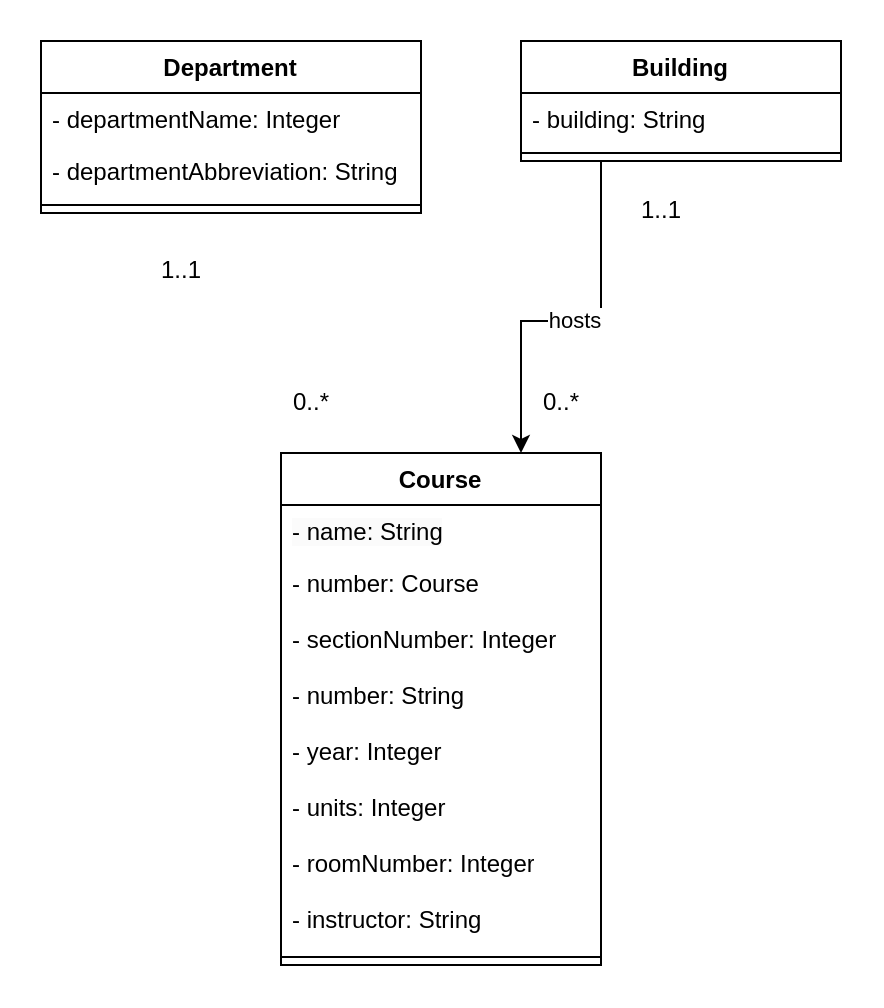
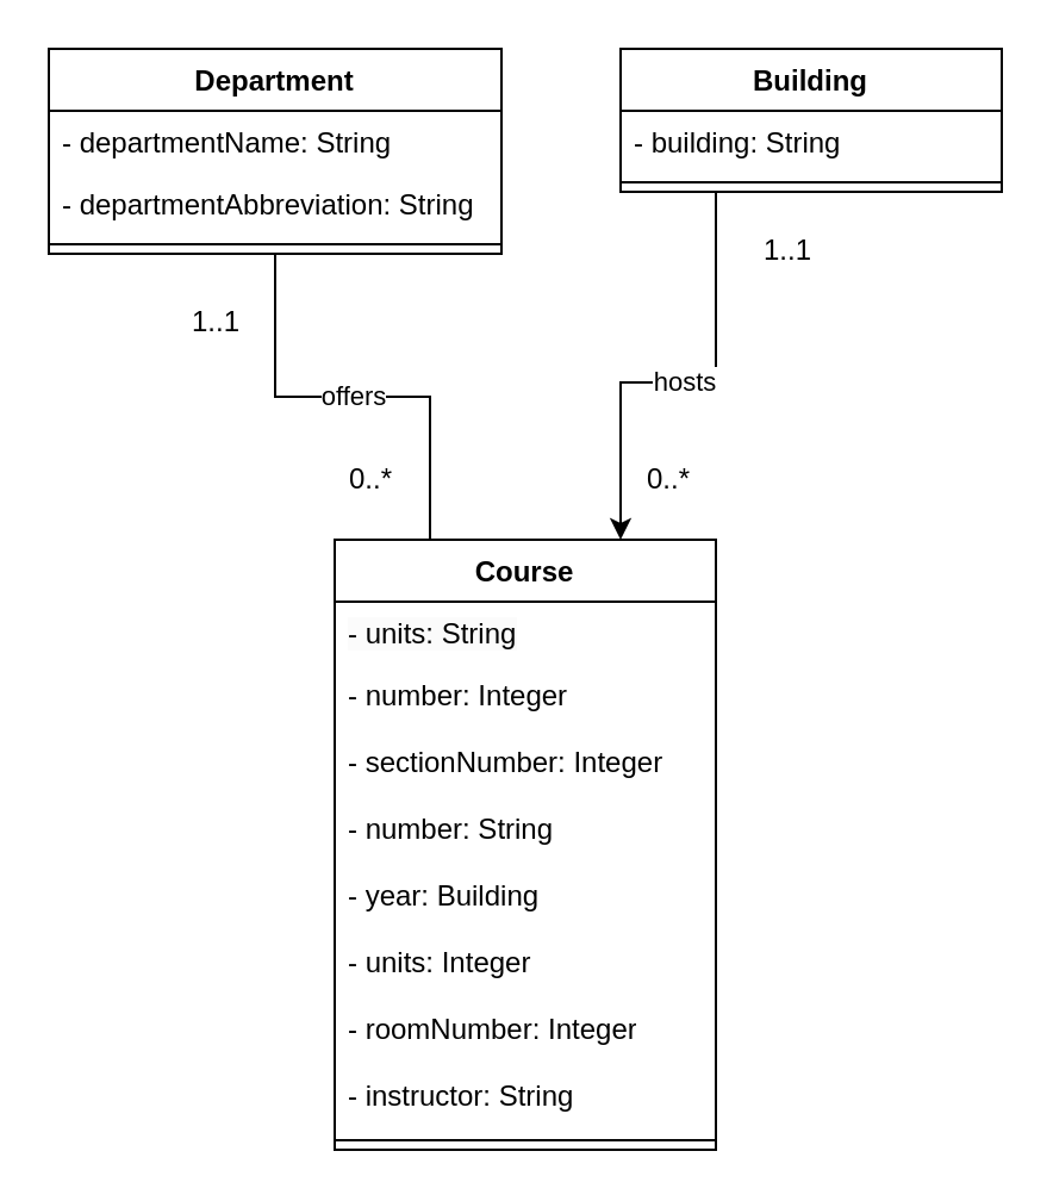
  <mxCell id="0" />
  <mxCell id="1" parent="0" />
  <mxCell id="2" value="&lt;div&gt;Course&lt;/div&gt;" style="swimlane;fontStyle=1;align=center;verticalAlign=top;childLayout=stackLayout;horizontal=1;startSize=26;horizontalStack=0;resizeParent=1;resizeParentMax=0;resizeLast=0;collapsible=1;marginBottom=0;whiteSpace=wrap;html=1;" parent="1" vertex="1"><mxGeometry x="140" y="226" width="160" height="256" as="geometry" /></mxCell>
- <mxCell id="3" value="&lt;span style=&quot;color: rgb(0, 0, 0); font-family: Helvetica; font-size: 12px; font-style: normal; font-variant-ligatures: normal; font-variant-caps: normal; font-weight: 400; letter-spacing: normal; orphans: 2; text-align: left; text-indent: 0px; text-transform: none; widows: 2; word-spacing: 0px; -webkit-text-stroke-width: 0px; white-space: normal; background-color: rgb(251, 251, 251); text-decoration-thickness: initial; text-decoration-style: initial; text-decoration-color: initial; float: none; display: inline !important;&quot;&gt;- name: String&lt;/span&gt;" style="text;strokeColor=none;fillColor=none;align=left;verticalAlign=top;spacingLeft=4;spacingRight=4;overflow=hidden;rotatable=0;points=[[0,0.5],[1,0.5]];portConstraint=eastwest;whiteSpace=wrap;html=1;" parent="2" vertex="1"><mxGeometry y="26" width="160" height="26" as="geometry" /></mxCell>
- <mxCell id="4" value="- number: Course" style="text;strokeColor=none;fillColor=none;align=left;verticalAlign=top;spacingLeft=4;spacingRight=4;overflow=hidden;rotatable=0;points=[[0,0.5],[1,0.5]];portConstraint=eastwest;whiteSpace=wrap;html=1;" parent="2" vertex="1"><mxGeometry y="52" width="160" height="28" as="geometry" /></mxCell>
+ <mxCell id="3" value="&lt;span style=&quot;color: rgb(0, 0, 0); font-family: Helvetica; font-size: 12px; font-style: normal; font-variant-ligatures: normal; font-variant-caps: normal; font-weight: 400; letter-spacing: normal; orphans: 2; text-align: left; text-indent: 0px; text-transform: none; widows: 2; word-spacing: 0px; -webkit-text-stroke-width: 0px; white-space: normal; background-color: rgb(251, 251, 251); text-decoration-thickness: initial; text-decoration-style: initial; text-decoration-color: initial; float: none; display: inline !important;&quot;&gt;- units: String&lt;/span&gt;" style="text;strokeColor=none;fillColor=none;align=left;verticalAlign=top;spacingLeft=4;spacingRight=4;overflow=hidden;rotatable=0;points=[[0,0.5],[1,0.5]];portConstraint=eastwest;whiteSpace=wrap;html=1;" parent="2" vertex="1"><mxGeometry y="26" width="160" height="26" as="geometry" /></mxCell>
+ <mxCell id="4" value="- number: Integer" style="text;strokeColor=none;fillColor=none;align=left;verticalAlign=top;spacingLeft=4;spacingRight=4;overflow=hidden;rotatable=0;points=[[0,0.5],[1,0.5]];portConstraint=eastwest;whiteSpace=wrap;html=1;" parent="2" vertex="1"><mxGeometry y="52" width="160" height="28" as="geometry" /></mxCell>
  <mxCell id="5" value="- sectionNumber: Integer" style="text;strokeColor=none;fillColor=none;align=left;verticalAlign=top;spacingLeft=4;spacingRight=4;overflow=hidden;rotatable=0;points=[[0,0.5],[1,0.5]];portConstraint=eastwest;whiteSpace=wrap;html=1;" parent="2" vertex="1"><mxGeometry y="80" width="160" height="28" as="geometry" /></mxCell>
  <mxCell id="6" value="- number: String" style="text;strokeColor=none;fillColor=none;align=left;verticalAlign=top;spacingLeft=4;spacingRight=4;overflow=hidden;rotatable=0;points=[[0,0.5],[1,0.5]];portConstraint=eastwest;whiteSpace=wrap;html=1;" parent="2" vertex="1"><mxGeometry y="108" width="160" height="28" as="geometry" /></mxCell>
- <mxCell id="7" value="- year: Integer" style="text;strokeColor=none;fillColor=none;align=left;verticalAlign=top;spacingLeft=4;spacingRight=4;overflow=hidden;rotatable=0;points=[[0,0.5],[1,0.5]];portConstraint=eastwest;whiteSpace=wrap;html=1;" parent="2" vertex="1"><mxGeometry y="136" width="160" height="28" as="geometry" /></mxCell>
+ <mxCell id="7" value="- year: Building" style="text;strokeColor=none;fillColor=none;align=left;verticalAlign=top;spacingLeft=4;spacingRight=4;overflow=hidden;rotatable=0;points=[[0,0.5],[1,0.5]];portConstraint=eastwest;whiteSpace=wrap;html=1;" parent="2" vertex="1"><mxGeometry y="136" width="160" height="28" as="geometry" /></mxCell>
  <mxCell id="8" value="- units: Integer" style="text;strokeColor=none;fillColor=none;align=left;verticalAlign=top;spacingLeft=4;spacingRight=4;overflow=hidden;rotatable=0;points=[[0,0.5],[1,0.5]];portConstraint=eastwest;whiteSpace=wrap;html=1;" parent="2" vertex="1"><mxGeometry y="164" width="160" height="28" as="geometry" /></mxCell>
  <mxCell id="9" value="- roomNumber: Integer" style="text;strokeColor=none;fillColor=none;align=left;verticalAlign=top;spacingLeft=4;spacingRight=4;overflow=hidden;rotatable=0;points=[[0,0.5],[1,0.5]];portConstraint=eastwest;whiteSpace=wrap;html=1;" vertex="1" parent="2"><mxGeometry y="192" width="160" height="28" as="geometry" /></mxCell>
  <mxCell id="10" value="- instructor: String" style="text;strokeColor=none;fillColor=none;align=left;verticalAlign=top;spacingLeft=4;spacingRight=4;overflow=hidden;rotatable=0;points=[[0,0.5],[1,0.5]];portConstraint=eastwest;whiteSpace=wrap;html=1;" vertex="1" parent="2"><mxGeometry y="220" width="160" height="28" as="geometry" /></mxCell>
  <mxCell id="11" value="" style="line;strokeWidth=1;fillColor=none;align=left;verticalAlign=middle;spacingTop=-1;spacingLeft=3;spacingRight=3;rotatable=0;labelPosition=right;points=[];portConstraint=eastwest;strokeColor=inherit;" parent="2" vertex="1"><mxGeometry y="248" width="160" height="8" as="geometry" /></mxCell>
  <mxCell id="12" value="Building" style="swimlane;fontStyle=1;align=center;verticalAlign=top;childLayout=stackLayout;horizontal=1;startSize=26;horizontalStack=0;resizeParent=1;resizeParentMax=0;resizeLast=0;collapsible=1;marginBottom=0;whiteSpace=wrap;html=1;" parent="1" vertex="1"><mxGeometry x="260" y="20" width="160" height="60" as="geometry" /></mxCell>
  <mxCell id="13" value="- building: String" style="text;strokeColor=none;fillColor=none;align=left;verticalAlign=top;spacingLeft=4;spacingRight=4;overflow=hidden;rotatable=0;points=[[0,0.5],[1,0.5]];portConstraint=eastwest;whiteSpace=wrap;html=1;" parent="12" vertex="1"><mxGeometry y="26" width="160" height="26" as="geometry" /></mxCell>
  <mxCell id="14" value="" style="line;strokeWidth=1;fillColor=none;align=left;verticalAlign=middle;spacingTop=-1;spacingLeft=3;spacingRight=3;rotatable=0;labelPosition=right;points=[];portConstraint=eastwest;strokeColor=inherit;" parent="12" vertex="1"><mxGeometry y="52" width="160" height="8" as="geometry" /></mxCell>
  <mxCell id="15" value="hosts" style="edgeStyle=orthogonalEdgeStyle;rounded=0;orthogonalLoop=1;jettySize=auto;html=1;exitX=0.25;exitY=1;exitDx=0;exitDy=0;entryX=0.75;entryY=0;entryDx=0;entryDy=0;endArrow=classic;startFill=0;" parent="1" source="12" target="2" edge="1"><mxGeometry relative="1" as="geometry"><mxPoint x="374.88" y="227.8" as="targetPoint" /><Array as="points"><mxPoint x="300" y="160" /><mxPoint x="260" y="160" /></Array><mxPoint as="offset" /></mxGeometry></mxCell>
  <mxCell id="16" value="1..1" style="text;html=1;align=center;verticalAlign=middle;resizable=0;points=[];autosize=1;strokeColor=none;fillColor=none;" parent="1" vertex="1"><mxGeometry x="310" y="90" width="40" height="30" as="geometry" /></mxCell>
  <mxCell id="17" value="0..*" style="text;html=1;align=center;verticalAlign=middle;resizable=0;points=[];autosize=1;strokeColor=none;fillColor=none;" parent="1" vertex="1"><mxGeometry x="260" y="186" width="40" height="30" as="geometry" /></mxCell>
+ <mxCell id="18" value="offers" style="edgeStyle=orthogonalEdgeStyle;rounded=0;orthogonalLoop=1;jettySize=auto;html=1;exitX=0.5;exitY=1;exitDx=0;exitDy=0;entryX=0.25;entryY=0;entryDx=0;entryDy=0;endArrow=none;startFill=0;" parent="1" source="19" target="2" edge="1"><mxGeometry relative="1" as="geometry" /></mxCell>
  <mxCell id="19" value="Department" style="swimlane;fontStyle=1;align=center;verticalAlign=top;childLayout=stackLayout;horizontal=1;startSize=26;horizontalStack=0;resizeParent=1;resizeParentMax=0;resizeLast=0;collapsible=1;marginBottom=0;whiteSpace=wrap;html=1;" parent="1" vertex="1"><mxGeometry x="20" y="20" width="190" height="86" as="geometry" /></mxCell>
- <mxCell id="20" value="- departmentName: Integer" style="text;strokeColor=none;fillColor=none;align=left;verticalAlign=top;spacingLeft=4;spacingRight=4;overflow=hidden;rotatable=0;points=[[0,0.5],[1,0.5]];portConstraint=eastwest;whiteSpace=wrap;html=1;" parent="19" vertex="1"><mxGeometry y="26" width="190" height="26" as="geometry" /></mxCell>
+ <mxCell id="20" value="- departmentName: String" style="text;strokeColor=none;fillColor=none;align=left;verticalAlign=top;spacingLeft=4;spacingRight=4;overflow=hidden;rotatable=0;points=[[0,0.5],[1,0.5]];portConstraint=eastwest;whiteSpace=wrap;html=1;" parent="19" vertex="1"><mxGeometry y="26" width="190" height="26" as="geometry" /></mxCell>
  <mxCell id="21" value="- departmentAbbreviation: String" style="text;strokeColor=none;fillColor=none;align=left;verticalAlign=top;spacingLeft=4;spacingRight=4;overflow=hidden;rotatable=0;points=[[0,0.5],[1,0.5]];portConstraint=eastwest;whiteSpace=wrap;html=1;" parent="19" vertex="1"><mxGeometry y="52" width="190" height="26" as="geometry" /></mxCell>
  <mxCell id="22" value="" style="line;strokeWidth=1;fillColor=none;align=left;verticalAlign=middle;spacingTop=-1;spacingLeft=3;spacingRight=3;rotatable=0;labelPosition=right;points=[];portConstraint=eastwest;strokeColor=inherit;" parent="19" vertex="1"><mxGeometry y="78" width="190" height="8" as="geometry" /></mxCell>
  <mxCell id="23" value="0..*" style="text;html=1;align=center;verticalAlign=middle;resizable=0;points=[];autosize=1;strokeColor=none;fillColor=none;" parent="1" vertex="1"><mxGeometry x="135" y="186" width="40" height="30" as="geometry" /></mxCell>
  <mxCell id="24" value="1..1" style="text;html=1;align=center;verticalAlign=middle;resizable=0;points=[];autosize=1;strokeColor=none;fillColor=none;" parent="1" vertex="1"><mxGeometry x="70" y="120" width="40" height="30" as="geometry" /></mxCell>
